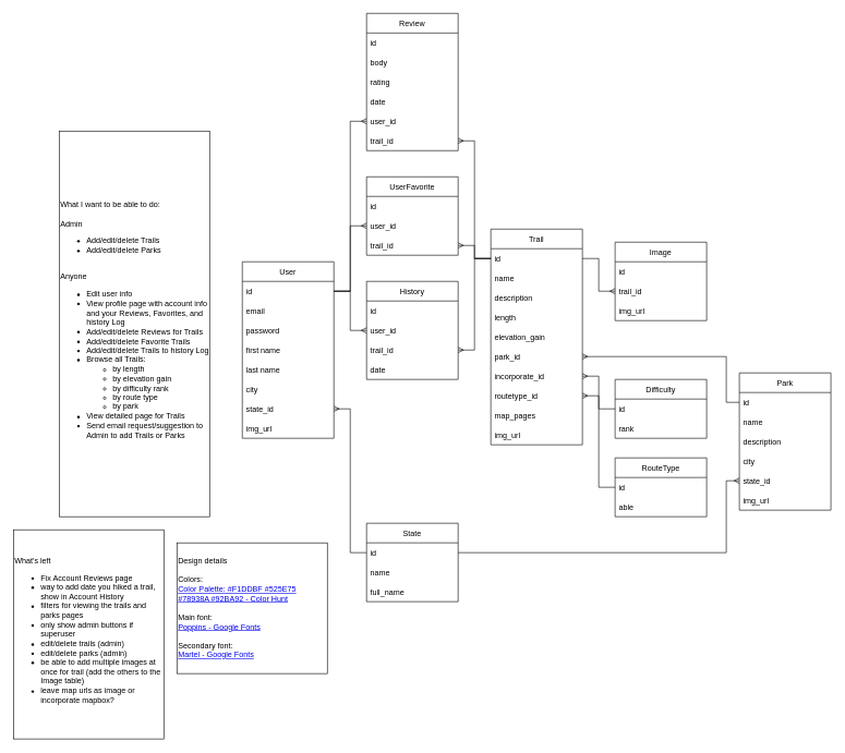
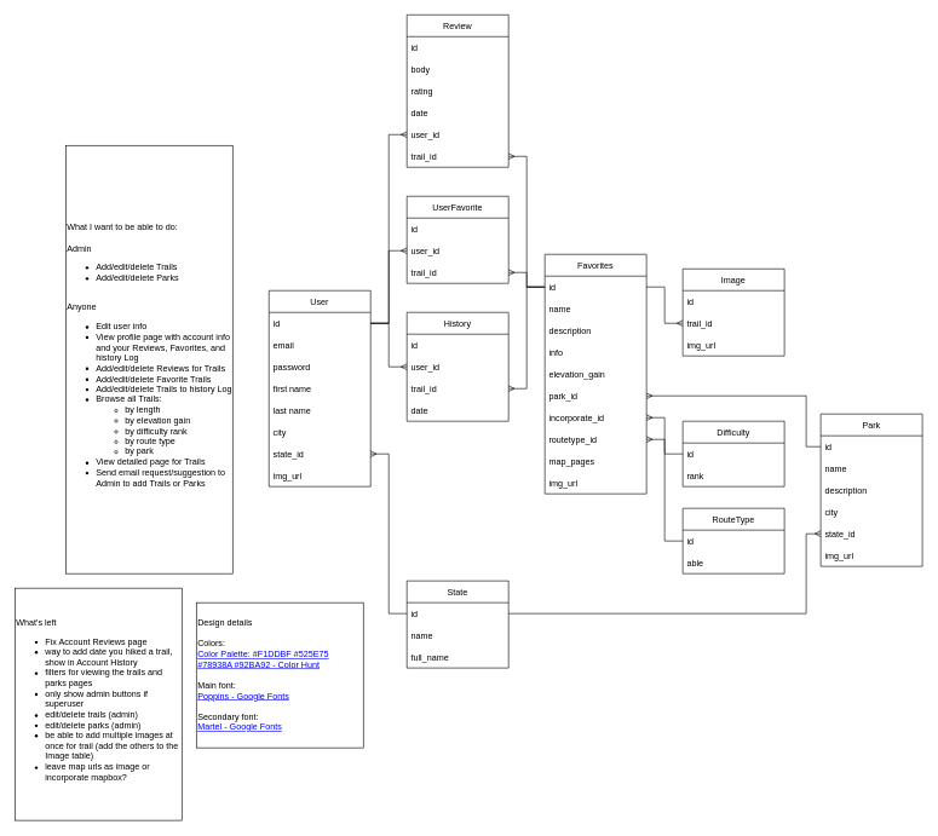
  <mxCell id="0" />
  <mxCell id="1" parent="0" />
  <mxCell id="2" value="What I want to be able to do:&lt;br&gt;&lt;br&gt;Admin&lt;br&gt;&lt;ul&gt;&lt;li&gt;Add/edit/delete Trails&lt;/li&gt;&lt;li&gt;Add/edit/delete Parks&lt;/li&gt;&lt;/ul&gt;&lt;div&gt;&lt;br&gt;&lt;/div&gt;&lt;div&gt;Anyone&lt;/div&gt;&lt;ul&gt;&lt;li&gt;Edit user info&lt;/li&gt;&lt;li&gt;View profile page with account info and your Reviews, Favorites, and history Log&lt;/li&gt;&lt;li&gt;Add/edit/delete Reviews for Trails&lt;/li&gt;&lt;li&gt;Add/edit/delete Favorite Trails&lt;/li&gt;&lt;li&gt;Add/edit/delete Trails to history Log&lt;/li&gt;&lt;li&gt;Browse all Trails:&lt;/li&gt;&lt;ul&gt;&lt;li&gt;by length&lt;/li&gt;&lt;li&gt;by elevation gain&lt;/li&gt;&lt;li&gt;by difficulty rank&lt;/li&gt;&lt;li&gt;by route type&lt;/li&gt;&lt;li&gt;by park&lt;/li&gt;&lt;/ul&gt;&lt;li&gt;View detailed page for Trails&lt;/li&gt;&lt;li&gt;Send email request/suggestion to Admin to add Trails or Parks&lt;/li&gt;&lt;/ul&gt;" style="rounded=0;whiteSpace=wrap;html=1;align=left;" parent="1" vertex="1"><mxGeometry x="90" y="200" width="230" height="590" as="geometry" /></mxCell>
  <mxCell id="3" value="User" style="swimlane;fontStyle=0;childLayout=stackLayout;horizontal=1;startSize=30;horizontalStack=0;resizeParent=1;resizeParentMax=0;resizeLast=0;collapsible=1;marginBottom=0;" parent="1" vertex="1"><mxGeometry x="370" y="400" width="140" height="270" as="geometry" /></mxCell>
  <mxCell id="4" value="id" style="text;strokeColor=none;fillColor=none;align=left;verticalAlign=middle;spacingLeft=4;spacingRight=4;overflow=hidden;points=[[0,0.5],[1,0.5]];portConstraint=eastwest;rotatable=0;" parent="3" vertex="1"><mxGeometry y="30" width="140" height="30" as="geometry" /></mxCell>
  <mxCell id="5" value="email" style="text;strokeColor=none;fillColor=none;align=left;verticalAlign=middle;spacingLeft=4;spacingRight=4;overflow=hidden;points=[[0,0.5],[1,0.5]];portConstraint=eastwest;rotatable=0;" parent="3" vertex="1"><mxGeometry y="60" width="140" height="30" as="geometry" /></mxCell>
  <mxCell id="6" value="password" style="text;strokeColor=none;fillColor=none;align=left;verticalAlign=middle;spacingLeft=4;spacingRight=4;overflow=hidden;points=[[0,0.5],[1,0.5]];portConstraint=eastwest;rotatable=0;" parent="3" vertex="1"><mxGeometry y="90" width="140" height="30" as="geometry" /></mxCell>
  <mxCell id="7" value="first name" style="text;strokeColor=none;fillColor=none;align=left;verticalAlign=middle;spacingLeft=4;spacingRight=4;overflow=hidden;points=[[0,0.5],[1,0.5]];portConstraint=eastwest;rotatable=0;" parent="3" vertex="1"><mxGeometry y="120" width="140" height="30" as="geometry" /></mxCell>
  <mxCell id="8" value="last name" style="text;strokeColor=none;fillColor=none;align=left;verticalAlign=middle;spacingLeft=4;spacingRight=4;overflow=hidden;points=[[0,0.5],[1,0.5]];portConstraint=eastwest;rotatable=0;" parent="3" vertex="1"><mxGeometry y="150" width="140" height="30" as="geometry" /></mxCell>
  <mxCell id="9" value="city" style="text;strokeColor=none;fillColor=none;align=left;verticalAlign=middle;spacingLeft=4;spacingRight=4;overflow=hidden;points=[[0,0.5],[1,0.5]];portConstraint=eastwest;rotatable=0;" parent="3" vertex="1"><mxGeometry y="180" width="140" height="30" as="geometry" /></mxCell>
  <mxCell id="10" value="state_id" style="text;strokeColor=none;fillColor=none;align=left;verticalAlign=middle;spacingLeft=4;spacingRight=4;overflow=hidden;points=[[0,0.5],[1,0.5]];portConstraint=eastwest;rotatable=0;" parent="3" vertex="1"><mxGeometry y="210" width="140" height="30" as="geometry" /></mxCell>
  <mxCell id="11" value="img_url" style="text;strokeColor=none;fillColor=none;align=left;verticalAlign=middle;spacingLeft=4;spacingRight=4;overflow=hidden;points=[[0,0.5],[1,0.5]];portConstraint=eastwest;rotatable=0;" parent="3" vertex="1"><mxGeometry y="240" width="140" height="30" as="geometry" /></mxCell>
- <mxCell id="12" value="Trail" style="swimlane;fontStyle=0;childLayout=stackLayout;horizontal=1;startSize=30;horizontalStack=0;resizeParent=1;resizeParentMax=0;resizeLast=0;collapsible=1;marginBottom=0;" parent="1" vertex="1"><mxGeometry x="750" y="350" width="140" height="330" as="geometry" /></mxCell>
+ <mxCell id="12" value="Favorites" style="swimlane;fontStyle=0;childLayout=stackLayout;horizontal=1;startSize=30;horizontalStack=0;resizeParent=1;resizeParentMax=0;resizeLast=0;collapsible=1;marginBottom=0;" parent="1" vertex="1"><mxGeometry x="750" y="350" width="140" height="330" as="geometry" /></mxCell>
  <mxCell id="13" value="id" style="text;strokeColor=none;fillColor=none;align=left;verticalAlign=middle;spacingLeft=4;spacingRight=4;overflow=hidden;points=[[0,0.5],[1,0.5]];portConstraint=eastwest;rotatable=0;" parent="12" vertex="1"><mxGeometry y="30" width="140" height="30" as="geometry" /></mxCell>
  <mxCell id="14" value="name" style="text;strokeColor=none;fillColor=none;align=left;verticalAlign=middle;spacingLeft=4;spacingRight=4;overflow=hidden;points=[[0,0.5],[1,0.5]];portConstraint=eastwest;rotatable=0;" parent="12" vertex="1"><mxGeometry y="60" width="140" height="30" as="geometry" /></mxCell>
  <mxCell id="15" value="description" style="text;strokeColor=none;fillColor=none;align=left;verticalAlign=middle;spacingLeft=4;spacingRight=4;overflow=hidden;points=[[0,0.5],[1,0.5]];portConstraint=eastwest;rotatable=0;" parent="12" vertex="1"><mxGeometry y="90" width="140" height="30" as="geometry" /></mxCell>
- <mxCell id="16" value="length" style="text;strokeColor=none;fillColor=none;align=left;verticalAlign=middle;spacingLeft=4;spacingRight=4;overflow=hidden;points=[[0,0.5],[1,0.5]];portConstraint=eastwest;rotatable=0;" parent="12" vertex="1"><mxGeometry y="120" width="140" height="30" as="geometry" /></mxCell>
+ <mxCell id="16" value="info" style="text;strokeColor=none;fillColor=none;align=left;verticalAlign=middle;spacingLeft=4;spacingRight=4;overflow=hidden;points=[[0,0.5],[1,0.5]];portConstraint=eastwest;rotatable=0;" parent="12" vertex="1"><mxGeometry y="120" width="140" height="30" as="geometry" /></mxCell>
  <mxCell id="17" value="elevation_gain" style="text;strokeColor=none;fillColor=none;align=left;verticalAlign=middle;spacingLeft=4;spacingRight=4;overflow=hidden;points=[[0,0.5],[1,0.5]];portConstraint=eastwest;rotatable=0;" parent="12" vertex="1"><mxGeometry y="150" width="140" height="30" as="geometry" /></mxCell>
  <mxCell id="18" value="park_id" style="text;strokeColor=none;fillColor=none;align=left;verticalAlign=middle;spacingLeft=4;spacingRight=4;overflow=hidden;points=[[0,0.5],[1,0.5]];portConstraint=eastwest;rotatable=0;" parent="12" vertex="1"><mxGeometry y="180" width="140" height="30" as="geometry" /></mxCell>
  <mxCell id="19" value="incorporate_id" style="text;strokeColor=none;fillColor=none;align=left;verticalAlign=middle;spacingLeft=4;spacingRight=4;overflow=hidden;points=[[0,0.5],[1,0.5]];portConstraint=eastwest;rotatable=0;" parent="12" vertex="1"><mxGeometry y="210" width="140" height="30" as="geometry" /></mxCell>
  <mxCell id="20" value="routetype_id" style="text;strokeColor=none;fillColor=none;align=left;verticalAlign=middle;spacingLeft=4;spacingRight=4;overflow=hidden;points=[[0,0.5],[1,0.5]];portConstraint=eastwest;rotatable=0;" parent="12" vertex="1"><mxGeometry y="240" width="140" height="30" as="geometry" /></mxCell>
  <mxCell id="21" value="map_pages" style="text;strokeColor=none;fillColor=none;align=left;verticalAlign=middle;spacingLeft=4;spacingRight=4;overflow=hidden;points=[[0,0.5],[1,0.5]];portConstraint=eastwest;rotatable=0;" parent="12" vertex="1"><mxGeometry y="270" width="140" height="30" as="geometry" /></mxCell>
  <mxCell id="22" value="img_url" style="text;strokeColor=none;fillColor=none;align=left;verticalAlign=middle;spacingLeft=4;spacingRight=4;overflow=hidden;points=[[0,0.5],[1,0.5]];portConstraint=eastwest;rotatable=0;" parent="12" vertex="1"><mxGeometry y="300" width="140" height="30" as="geometry" /></mxCell>
  <mxCell id="23" value="Park" style="swimlane;fontStyle=0;childLayout=stackLayout;horizontal=1;startSize=30;horizontalStack=0;resizeParent=1;resizeParentMax=0;resizeLast=0;collapsible=1;marginBottom=0;" parent="1" vertex="1"><mxGeometry x="1130" y="570" width="140" height="210" as="geometry" /></mxCell>
  <mxCell id="24" value="id" style="text;strokeColor=none;fillColor=none;align=left;verticalAlign=middle;spacingLeft=4;spacingRight=4;overflow=hidden;points=[[0,0.5],[1,0.5]];portConstraint=eastwest;rotatable=0;" parent="23" vertex="1"><mxGeometry y="30" width="140" height="30" as="geometry" /></mxCell>
  <mxCell id="25" value="name" style="text;strokeColor=none;fillColor=none;align=left;verticalAlign=middle;spacingLeft=4;spacingRight=4;overflow=hidden;points=[[0,0.5],[1,0.5]];portConstraint=eastwest;rotatable=0;" parent="23" vertex="1"><mxGeometry y="60" width="140" height="30" as="geometry" /></mxCell>
  <mxCell id="26" value="description" style="text;strokeColor=none;fillColor=none;align=left;verticalAlign=middle;spacingLeft=4;spacingRight=4;overflow=hidden;points=[[0,0.5],[1,0.5]];portConstraint=eastwest;rotatable=0;" parent="23" vertex="1"><mxGeometry y="90" width="140" height="30" as="geometry" /></mxCell>
  <mxCell id="27" value="city" style="text;strokeColor=none;fillColor=none;align=left;verticalAlign=middle;spacingLeft=4;spacingRight=4;overflow=hidden;points=[[0,0.5],[1,0.5]];portConstraint=eastwest;rotatable=0;" parent="23" vertex="1"><mxGeometry y="120" width="140" height="30" as="geometry" /></mxCell>
  <mxCell id="28" value="state_id" style="text;strokeColor=none;fillColor=none;align=left;verticalAlign=middle;spacingLeft=4;spacingRight=4;overflow=hidden;points=[[0,0.5],[1,0.5]];portConstraint=eastwest;rotatable=0;" parent="23" vertex="1"><mxGeometry y="150" width="140" height="30" as="geometry" /></mxCell>
  <mxCell id="29" value="img_url" style="text;strokeColor=none;fillColor=none;align=left;verticalAlign=middle;spacingLeft=4;spacingRight=4;overflow=hidden;points=[[0,0.5],[1,0.5]];portConstraint=eastwest;rotatable=0;" parent="23" vertex="1"><mxGeometry y="180" width="140" height="30" as="geometry" /></mxCell>
  <mxCell id="30" value="State" style="swimlane;fontStyle=0;childLayout=stackLayout;horizontal=1;startSize=30;horizontalStack=0;resizeParent=1;resizeParentMax=0;resizeLast=0;collapsible=1;marginBottom=0;" parent="1" vertex="1"><mxGeometry x="560" y="800" width="140" height="120" as="geometry" /></mxCell>
  <mxCell id="31" value="id" style="text;strokeColor=none;fillColor=none;align=left;verticalAlign=middle;spacingLeft=4;spacingRight=4;overflow=hidden;points=[[0,0.5],[1,0.5]];portConstraint=eastwest;rotatable=0;" parent="30" vertex="1"><mxGeometry y="30" width="140" height="30" as="geometry" /></mxCell>
  <mxCell id="32" value="name" style="text;strokeColor=none;fillColor=none;align=left;verticalAlign=middle;spacingLeft=4;spacingRight=4;overflow=hidden;points=[[0,0.5],[1,0.5]];portConstraint=eastwest;rotatable=0;" parent="30" vertex="1"><mxGeometry y="60" width="140" height="30" as="geometry" /></mxCell>
  <mxCell id="33" value="full_name" style="text;strokeColor=none;fillColor=none;align=left;verticalAlign=middle;spacingLeft=4;spacingRight=4;overflow=hidden;points=[[0,0.5],[1,0.5]];portConstraint=eastwest;rotatable=0;" parent="30" vertex="1"><mxGeometry y="90" width="140" height="30" as="geometry" /></mxCell>
  <mxCell id="34" value="UserFavorite" style="swimlane;fontStyle=0;childLayout=stackLayout;horizontal=1;startSize=30;horizontalStack=0;resizeParent=1;resizeParentMax=0;resizeLast=0;collapsible=1;marginBottom=0;" parent="1" vertex="1"><mxGeometry x="560" y="270" width="140" height="120" as="geometry" /></mxCell>
  <mxCell id="35" value="id" style="text;strokeColor=none;fillColor=none;align=left;verticalAlign=middle;spacingLeft=4;spacingRight=4;overflow=hidden;points=[[0,0.5],[1,0.5]];portConstraint=eastwest;rotatable=0;" parent="34" vertex="1"><mxGeometry y="30" width="140" height="30" as="geometry" /></mxCell>
  <mxCell id="36" value="user_id" style="text;strokeColor=none;fillColor=none;align=left;verticalAlign=middle;spacingLeft=4;spacingRight=4;overflow=hidden;points=[[0,0.5],[1,0.5]];portConstraint=eastwest;rotatable=0;" parent="34" vertex="1"><mxGeometry y="60" width="140" height="30" as="geometry" /></mxCell>
  <mxCell id="37" value="trail_id" style="text;strokeColor=none;fillColor=none;align=left;verticalAlign=middle;spacingLeft=4;spacingRight=4;overflow=hidden;points=[[0,0.5],[1,0.5]];portConstraint=eastwest;rotatable=0;" parent="34" vertex="1"><mxGeometry y="90" width="140" height="30" as="geometry" /></mxCell>
  <mxCell id="38" value="History" style="swimlane;fontStyle=0;childLayout=stackLayout;horizontal=1;startSize=30;horizontalStack=0;resizeParent=1;resizeParentMax=0;resizeLast=0;collapsible=1;marginBottom=0;" parent="1" vertex="1"><mxGeometry x="560" y="430" width="140" height="150" as="geometry" /></mxCell>
  <mxCell id="39" value="id" style="text;strokeColor=none;fillColor=none;align=left;verticalAlign=middle;spacingLeft=4;spacingRight=4;overflow=hidden;points=[[0,0.5],[1,0.5]];portConstraint=eastwest;rotatable=0;" parent="38" vertex="1"><mxGeometry y="30" width="140" height="30" as="geometry" /></mxCell>
  <mxCell id="40" value="user_id" style="text;strokeColor=none;fillColor=none;align=left;verticalAlign=middle;spacingLeft=4;spacingRight=4;overflow=hidden;points=[[0,0.5],[1,0.5]];portConstraint=eastwest;rotatable=0;" parent="38" vertex="1"><mxGeometry y="60" width="140" height="30" as="geometry" /></mxCell>
  <mxCell id="41" value="trail_id" style="text;strokeColor=none;fillColor=none;align=left;verticalAlign=middle;spacingLeft=4;spacingRight=4;overflow=hidden;points=[[0,0.5],[1,0.5]];portConstraint=eastwest;rotatable=0;" parent="38" vertex="1"><mxGeometry y="90" width="140" height="30" as="geometry" /></mxCell>
  <mxCell id="42" value="date" style="text;strokeColor=none;fillColor=none;align=left;verticalAlign=middle;spacingLeft=4;spacingRight=4;overflow=hidden;points=[[0,0.5],[1,0.5]];portConstraint=eastwest;rotatable=0;" parent="38" vertex="1"><mxGeometry y="120" width="140" height="30" as="geometry" /></mxCell>
  <mxCell id="43" style="edgeStyle=orthogonalEdgeStyle;rounded=0;orthogonalLoop=1;jettySize=auto;html=1;endArrow=ERmany;endFill=0;" parent="1" source="4" target="36" edge="1"><mxGeometry relative="1" as="geometry" /></mxCell>
  <mxCell id="44" style="edgeStyle=orthogonalEdgeStyle;rounded=0;orthogonalLoop=1;jettySize=auto;html=1;endArrow=ERmany;endFill=0;" parent="1" source="4" target="40" edge="1"><mxGeometry relative="1" as="geometry" /></mxCell>
  <mxCell id="45" value="Review" style="swimlane;fontStyle=0;childLayout=stackLayout;horizontal=1;startSize=30;horizontalStack=0;resizeParent=1;resizeParentMax=0;resizeLast=0;collapsible=1;marginBottom=0;" parent="1" vertex="1"><mxGeometry x="560" y="20" width="140" height="210" as="geometry" /></mxCell>
  <mxCell id="46" value="id" style="text;strokeColor=none;fillColor=none;align=left;verticalAlign=middle;spacingLeft=4;spacingRight=4;overflow=hidden;points=[[0,0.5],[1,0.5]];portConstraint=eastwest;rotatable=0;" parent="45" vertex="1"><mxGeometry y="30" width="140" height="30" as="geometry" /></mxCell>
  <mxCell id="47" value="body" style="text;strokeColor=none;fillColor=none;align=left;verticalAlign=middle;spacingLeft=4;spacingRight=4;overflow=hidden;points=[[0,0.5],[1,0.5]];portConstraint=eastwest;rotatable=0;" parent="45" vertex="1"><mxGeometry y="60" width="140" height="30" as="geometry" /></mxCell>
  <mxCell id="48" value="rating" style="text;strokeColor=none;fillColor=none;align=left;verticalAlign=middle;spacingLeft=4;spacingRight=4;overflow=hidden;points=[[0,0.5],[1,0.5]];portConstraint=eastwest;rotatable=0;" parent="45" vertex="1"><mxGeometry y="90" width="140" height="30" as="geometry" /></mxCell>
  <mxCell id="49" value="date" style="text;strokeColor=none;fillColor=none;align=left;verticalAlign=middle;spacingLeft=4;spacingRight=4;overflow=hidden;points=[[0,0.5],[1,0.5]];portConstraint=eastwest;rotatable=0;" parent="45" vertex="1"><mxGeometry y="120" width="140" height="30" as="geometry" /></mxCell>
  <mxCell id="50" value="user_id" style="text;strokeColor=none;fillColor=none;align=left;verticalAlign=middle;spacingLeft=4;spacingRight=4;overflow=hidden;points=[[0,0.5],[1,0.5]];portConstraint=eastwest;rotatable=0;" parent="45" vertex="1"><mxGeometry y="150" width="140" height="30" as="geometry" /></mxCell>
  <mxCell id="51" value="trail_id" style="text;strokeColor=none;fillColor=none;align=left;verticalAlign=middle;spacingLeft=4;spacingRight=4;overflow=hidden;points=[[0,0.5],[1,0.5]];portConstraint=eastwest;rotatable=0;" parent="45" vertex="1"><mxGeometry y="180" width="140" height="30" as="geometry" /></mxCell>
  <mxCell id="52" value="Difficulty" style="swimlane;fontStyle=0;childLayout=stackLayout;horizontal=1;startSize=30;horizontalStack=0;resizeParent=1;resizeParentMax=0;resizeLast=0;collapsible=1;marginBottom=0;" parent="1" vertex="1"><mxGeometry x="940" y="580" width="140" height="90" as="geometry" /></mxCell>
  <mxCell id="53" value="id" style="text;strokeColor=none;fillColor=none;align=left;verticalAlign=middle;spacingLeft=4;spacingRight=4;overflow=hidden;points=[[0,0.5],[1,0.5]];portConstraint=eastwest;rotatable=0;" parent="52" vertex="1"><mxGeometry y="30" width="140" height="30" as="geometry" /></mxCell>
  <mxCell id="54" value="rank" style="text;strokeColor=none;fillColor=none;align=left;verticalAlign=middle;spacingLeft=4;spacingRight=4;overflow=hidden;points=[[0,0.5],[1,0.5]];portConstraint=eastwest;rotatable=0;" parent="52" vertex="1"><mxGeometry y="60" width="140" height="30" as="geometry" /></mxCell>
  <mxCell id="55" value="RouteType" style="swimlane;fontStyle=0;childLayout=stackLayout;horizontal=1;startSize=30;horizontalStack=0;resizeParent=1;resizeParentMax=0;resizeLast=0;collapsible=1;marginBottom=0;" parent="1" vertex="1"><mxGeometry x="940" y="700" width="140" height="90" as="geometry" /></mxCell>
  <mxCell id="56" value="id" style="text;strokeColor=none;fillColor=none;align=left;verticalAlign=middle;spacingLeft=4;spacingRight=4;overflow=hidden;points=[[0,0.5],[1,0.5]];portConstraint=eastwest;rotatable=0;" parent="55" vertex="1"><mxGeometry y="30" width="140" height="30" as="geometry" /></mxCell>
  <mxCell id="57" value="able" style="text;strokeColor=none;fillColor=none;align=left;verticalAlign=middle;spacingLeft=4;spacingRight=4;overflow=hidden;points=[[0,0.5],[1,0.5]];portConstraint=eastwest;rotatable=0;" parent="55" vertex="1"><mxGeometry y="60" width="140" height="30" as="geometry" /></mxCell>
  <mxCell id="58" value="Image" style="swimlane;fontStyle=0;childLayout=stackLayout;horizontal=1;startSize=30;horizontalStack=0;resizeParent=1;resizeParentMax=0;resizeLast=0;collapsible=1;marginBottom=0;" parent="1" vertex="1"><mxGeometry x="940" y="370" width="140" height="120" as="geometry" /></mxCell>
  <mxCell id="59" value="id" style="text;strokeColor=none;fillColor=none;align=left;verticalAlign=middle;spacingLeft=4;spacingRight=4;overflow=hidden;points=[[0,0.5],[1,0.5]];portConstraint=eastwest;rotatable=0;" parent="58" vertex="1"><mxGeometry y="30" width="140" height="30" as="geometry" /></mxCell>
  <mxCell id="60" value="trail_id" style="text;strokeColor=none;fillColor=none;align=left;verticalAlign=middle;spacingLeft=4;spacingRight=4;overflow=hidden;points=[[0,0.5],[1,0.5]];portConstraint=eastwest;rotatable=0;" parent="58" vertex="1"><mxGeometry y="60" width="140" height="30" as="geometry" /></mxCell>
  <mxCell id="61" value="img_url" style="text;strokeColor=none;fillColor=none;align=left;verticalAlign=middle;spacingLeft=4;spacingRight=4;overflow=hidden;points=[[0,0.5],[1,0.5]];portConstraint=eastwest;rotatable=0;" parent="58" vertex="1"><mxGeometry y="90" width="140" height="30" as="geometry" /></mxCell>
  <mxCell id="62" style="edgeStyle=orthogonalEdgeStyle;rounded=0;orthogonalLoop=1;jettySize=auto;html=1;endArrow=ERmany;endFill=0;" parent="1" source="31" target="10" edge="1"><mxGeometry relative="1" as="geometry" /></mxCell>
  <mxCell id="63" style="edgeStyle=orthogonalEdgeStyle;rounded=0;orthogonalLoop=1;jettySize=auto;html=1;endArrow=ERmany;endFill=0;" parent="1" source="4" target="50" edge="1"><mxGeometry relative="1" as="geometry" /></mxCell>
  <mxCell id="64" style="edgeStyle=orthogonalEdgeStyle;rounded=0;orthogonalLoop=1;jettySize=auto;html=1;entryX=1;entryY=0.5;entryDx=0;entryDy=0;endArrow=ERmany;endFill=0;" parent="1" source="13" target="51" edge="1"><mxGeometry relative="1" as="geometry" /></mxCell>
  <mxCell id="65" style="edgeStyle=orthogonalEdgeStyle;rounded=0;orthogonalLoop=1;jettySize=auto;html=1;entryX=1;entryY=0.5;entryDx=0;entryDy=0;endArrow=ERmany;endFill=0;" parent="1" source="13" target="37" edge="1"><mxGeometry relative="1" as="geometry" /></mxCell>
  <mxCell id="66" style="edgeStyle=orthogonalEdgeStyle;rounded=0;orthogonalLoop=1;jettySize=auto;html=1;entryX=1;entryY=0.5;entryDx=0;entryDy=0;endArrow=ERmany;endFill=0;" parent="1" source="13" target="41" edge="1"><mxGeometry relative="1" as="geometry" /></mxCell>
  <mxCell id="67" style="edgeStyle=orthogonalEdgeStyle;rounded=0;orthogonalLoop=1;jettySize=auto;html=1;endArrow=ERmany;endFill=0;" parent="1" source="13" target="60" edge="1"><mxGeometry relative="1" as="geometry" /></mxCell>
  <mxCell id="68" style="edgeStyle=orthogonalEdgeStyle;rounded=0;orthogonalLoop=1;jettySize=auto;html=1;endArrow=ERmany;endFill=0;" parent="1" source="53" target="19" edge="1"><mxGeometry relative="1" as="geometry" /></mxCell>
  <mxCell id="69" style="edgeStyle=orthogonalEdgeStyle;rounded=0;orthogonalLoop=1;jettySize=auto;html=1;entryX=1;entryY=0.5;entryDx=0;entryDy=0;endArrow=ERmany;endFill=0;" parent="1" source="56" target="20" edge="1"><mxGeometry relative="1" as="geometry" /></mxCell>
  <mxCell id="70" style="edgeStyle=orthogonalEdgeStyle;rounded=0;orthogonalLoop=1;jettySize=auto;html=1;entryX=1;entryY=0.5;entryDx=0;entryDy=0;endArrow=ERmany;endFill=0;" parent="1" source="24" target="18" edge="1"><mxGeometry relative="1" as="geometry"><Array as="points"><mxPoint x="1110" y="615" /><mxPoint x="1110" y="545" /></Array></mxGeometry></mxCell>
  <mxCell id="71" value="Design details&lt;br&gt;&lt;br&gt;Colors:&lt;br&gt;&lt;a href=&quot;https://colorhunt.co/palette/f1ddbf525e7578938a92ba92&quot;&gt;Color Palette: #F1DDBF #525E75 #78938A #92BA92 - Color Hunt&lt;/a&gt;&lt;br&gt;&lt;br&gt;Main font:&lt;br&gt;&lt;a href=&quot;https://fonts.google.com/specimen/Poppins?category=Sans+Serif&quot;&gt;Poppins - Google Fonts&lt;/a&gt;&lt;br&gt;&lt;br&gt;Secondary font:&lt;br&gt;&lt;a href=&quot;https://fonts.google.com/specimen/Martel?category=Serif&quot;&gt;Martel - Google Fonts&lt;/a&gt;" style="rounded=0;whiteSpace=wrap;html=1;align=left;" parent="1" vertex="1"><mxGeometry x="270" y="830" width="230" height="200" as="geometry" /></mxCell>
  <mxCell id="72" style="edgeStyle=orthogonalEdgeStyle;rounded=0;orthogonalLoop=1;jettySize=auto;html=1;endArrow=ERmany;endFill=0;" parent="1" source="31" target="28" edge="1"><mxGeometry relative="1" as="geometry"><Array as="points"><mxPoint x="1110" y="845" /><mxPoint x="1110" y="735" /></Array></mxGeometry></mxCell>
  <mxCell id="73" value="What's left&lt;br&gt;&lt;ul&gt;&lt;li&gt;Fix Account Reviews page&lt;/li&gt;&lt;li&gt;way to add date you hiked a trail, show in Account History&lt;/li&gt;&lt;li&gt;filters for viewing the trails and parks pages&lt;/li&gt;&lt;li&gt;only show admin buttons if superuser&lt;/li&gt;&lt;li&gt;edit/delete trails (admin)&lt;/li&gt;&lt;li&gt;edit/delete parks (admin)&lt;/li&gt;&lt;li&gt;be able to add multiple images at once for trail (add the others to the Image table)&lt;/li&gt;&lt;li&gt;leave map urls as image or incorporate mapbox?&lt;/li&gt;&lt;/ul&gt;" style="rounded=0;whiteSpace=wrap;html=1;align=left;" vertex="1" parent="1"><mxGeometry x="20" y="810" width="230" height="320" as="geometry" /></mxCell>
